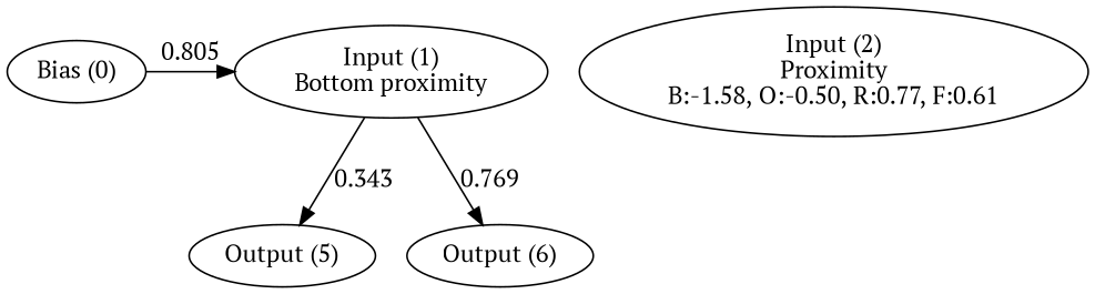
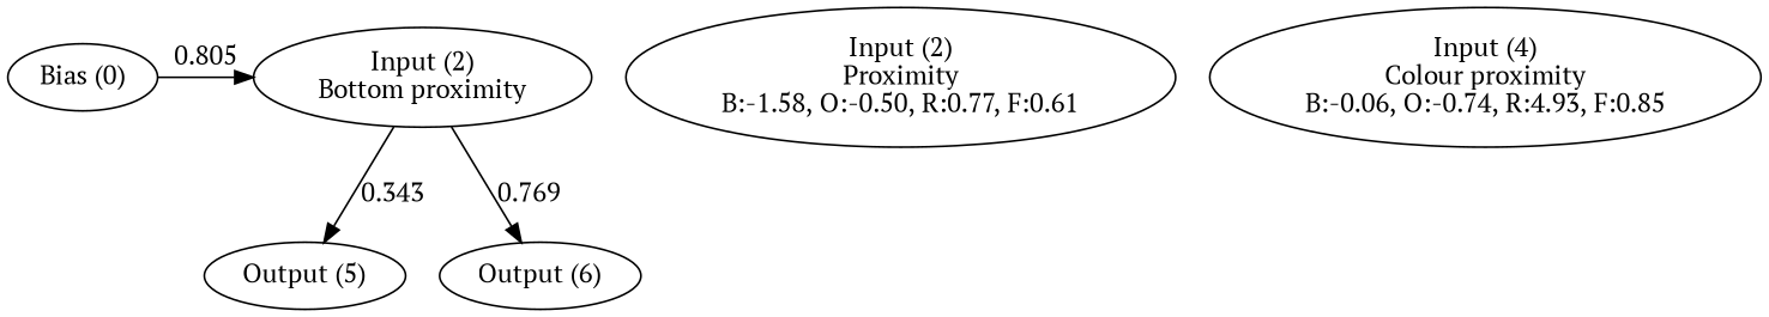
  digraph {
    fontname="PT Serif"
    node [fontname="PT Serif"]
    edge [fontname="PT Serif"]
    n1 [label="Bias (0)"]
-   n2 [label="Input (1)\nBottom proximity"]
+   n2 [label="Input (2)\nBottom proximity"]
    n3 [label="Input (2)\nProximity\nB:-1.58, O:-0.50, R:0.77, F:0.61"]
+   n4 [label="Input (4)\nColour proximity\nB:-0.06, O:-0.74, R:4.93, F:0.85"]
    n5 [label="Output (5)"]
    n6 [label="Output (6)"]
    subgraph sub_1 {
      rank=same
      n1
      n2
      n3
+     n4
    }
    subgraph sub_2 {
      rank=same
      n5
      n6
    }
    n1 -> n2 [label=0.805]
    n2 -> n5 [label=0.343]
    n2 -> n6 [label=0.769]
  }
